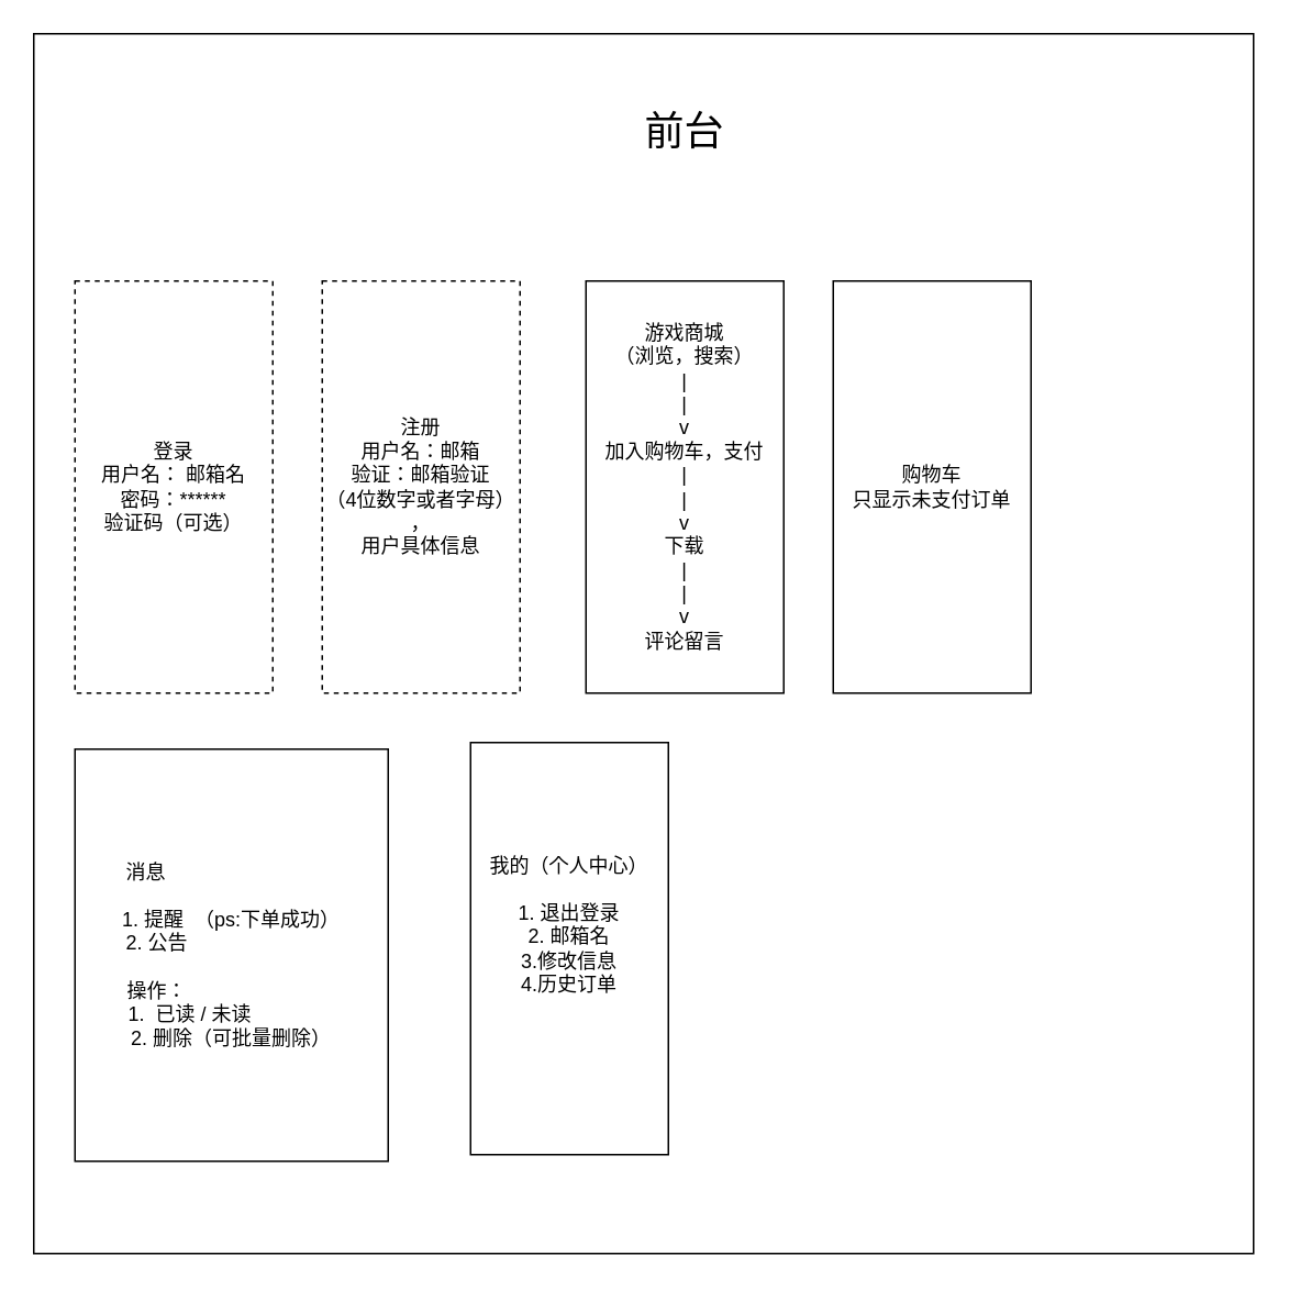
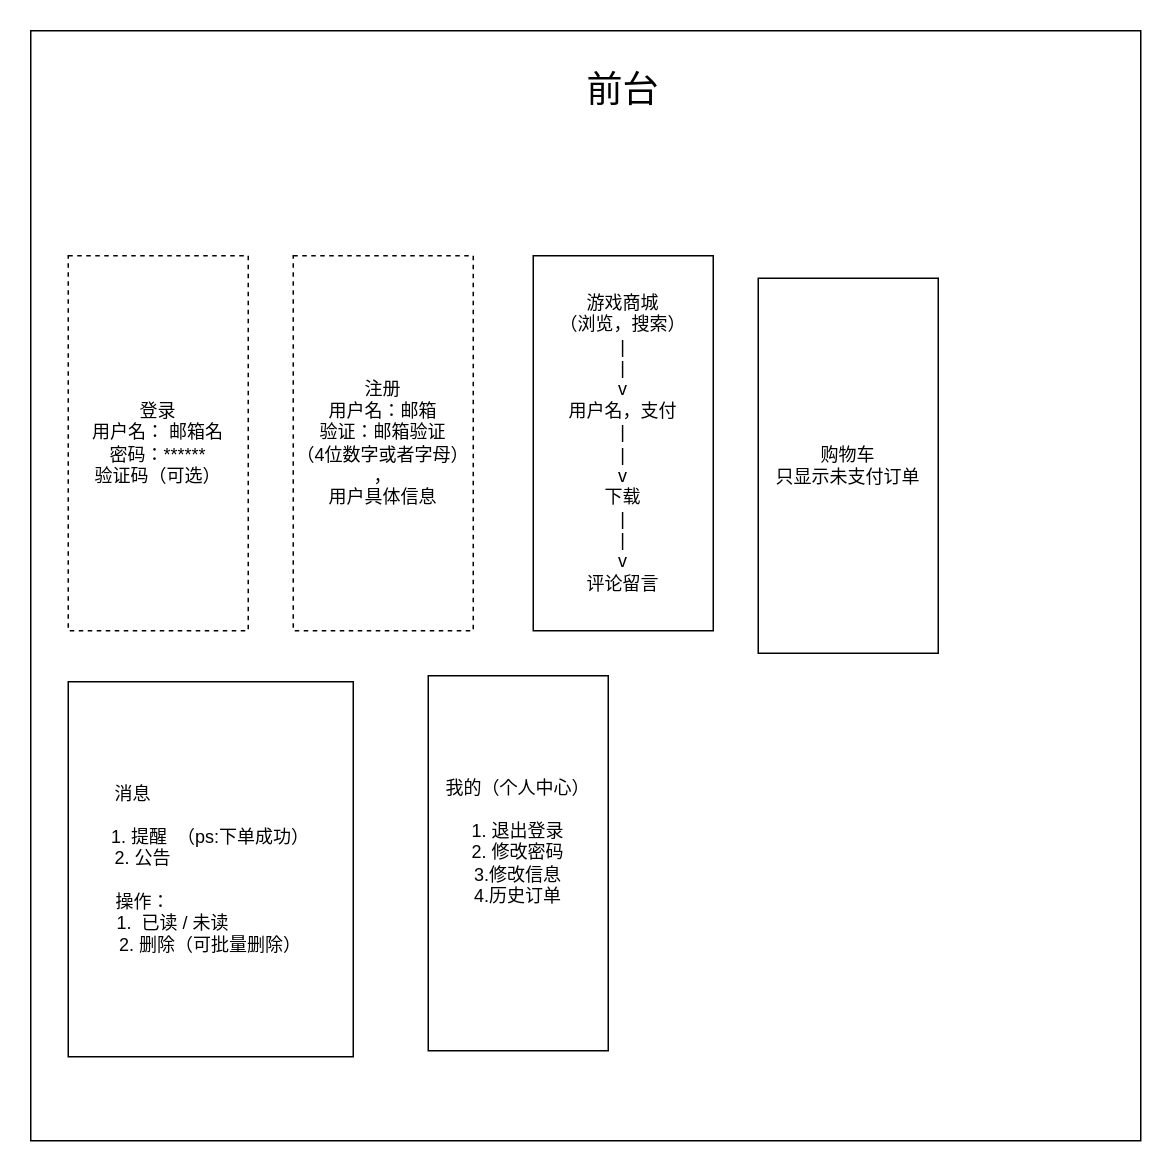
  <mxCell id="0" />
  <mxCell id="1" parent="0" />
  <mxCell id="2" value="" style="whiteSpace=wrap;html=1;aspect=fixed;" vertex="1" parent="1"><mxGeometry x="20" y="20" width="740" height="740" as="geometry" /></mxCell>
  <mxCell id="3" value="登录&lt;br&gt;用户名： 邮箱名&lt;br&gt;密码：******&lt;br&gt;验证码（可选）&lt;br&gt;" style="rounded=0;whiteSpace=wrap;html=1;dashed=1;" vertex="1" parent="1"><mxGeometry x="45" y="170" width="120" height="250" as="geometry" /></mxCell>
  <mxCell id="4" value="注册&lt;br&gt;用户名：邮箱&lt;br&gt;验证：邮箱验证&lt;br&gt;（4位数字或者字母）&lt;br&gt;，&lt;br&gt;用户具体信息&lt;br&gt;" style="rounded=0;whiteSpace=wrap;html=1;dashed=1;" vertex="1" parent="1"><mxGeometry x="195" y="170" width="120" height="250" as="geometry" /></mxCell>
- <mxCell id="5" value="游戏商城&lt;br&gt;（浏览，搜索）&lt;br&gt;|&lt;br&gt;|&lt;br&gt;v&lt;br&gt;加入购物车，支付&lt;br&gt;|&lt;br&gt;|&lt;br&gt;v&lt;br&gt;下载&lt;br&gt;|&lt;br&gt;|&lt;br&gt;v&lt;br&gt;评论留言&lt;br&gt;" style="rounded=0;whiteSpace=wrap;html=1;" vertex="1" parent="1"><mxGeometry x="355" y="170" width="120" height="250" as="geometry" /></mxCell>
+ <mxCell id="5" value="游戏商城&lt;br&gt;（浏览，搜索）&lt;br&gt;|&lt;br&gt;|&lt;br&gt;v&lt;br&gt;用户名，支付&lt;br&gt;|&lt;br&gt;|&lt;br&gt;v&lt;br&gt;下载&lt;br&gt;|&lt;br&gt;|&lt;br&gt;v&lt;br&gt;评论留言&lt;br&gt;" style="rounded=0;whiteSpace=wrap;html=1;" vertex="1" parent="1"><mxGeometry x="355" y="170" width="120" height="250" as="geometry" /></mxCell>
  <mxCell id="6" value="消息&amp;nbsp; &amp;nbsp; &amp;nbsp; &amp;nbsp; &amp;nbsp; &amp;nbsp; &amp;nbsp; &amp;nbsp; &amp;nbsp; &amp;nbsp; &amp;nbsp; &amp;nbsp; &amp;nbsp; &amp;nbsp; &amp;nbsp; &amp;nbsp;&lt;br&gt;&lt;br&gt;1. 提醒&amp;nbsp; （ps:下单成功）&lt;br&gt;2. 公告&amp;nbsp; &amp;nbsp; &amp;nbsp; &amp;nbsp; &amp;nbsp; &amp;nbsp; &amp;nbsp; &amp;nbsp; &amp;nbsp; &amp;nbsp; &amp;nbsp; &amp;nbsp; &amp;nbsp; &amp;nbsp;&lt;br&gt;&lt;br&gt;操作：&amp;nbsp; &amp;nbsp; &amp;nbsp; &amp;nbsp; &amp;nbsp; &amp;nbsp; &amp;nbsp; &amp;nbsp; &amp;nbsp; &amp;nbsp; &amp;nbsp; &amp;nbsp; &amp;nbsp; &amp;nbsp;&lt;br&gt;1.&amp;nbsp; 已读 / 未读&amp;nbsp; &amp;nbsp; &amp;nbsp; &amp;nbsp; &amp;nbsp; &amp;nbsp; &amp;nbsp; &amp;nbsp;&lt;br&gt;2. 删除（可批量删除）&lt;br&gt;" style="rounded=0;whiteSpace=wrap;html=1;" vertex="1" parent="1"><mxGeometry x="45" y="454" width="190" height="250" as="geometry" /></mxCell>
- <mxCell id="7" value="购物车&lt;br&gt;只显示未支付订单&lt;br&gt;" style="rounded=0;whiteSpace=wrap;html=1;" vertex="1" parent="1"><mxGeometry x="505" y="170" width="120" height="250" as="geometry" /></mxCell>
- <mxCell id="8" value="我的（个人中心）&lt;br&gt;&lt;br&gt;1. 退出登录&lt;br&gt;2. 邮箱名&lt;br&gt;3.修改信息&lt;br&gt;4.历史订单&lt;br&gt;&lt;br&gt;&lt;br&gt;" style="rounded=0;whiteSpace=wrap;html=1;" vertex="1" parent="1"><mxGeometry x="285" y="450" width="120" height="250" as="geometry" /></mxCell>
- <mxCell id="9" value="&lt;font style=&quot;font-size: 24px&quot;&gt;前台&lt;/font&gt;" style="text;html=1;strokeColor=none;fillColor=none;align=center;verticalAlign=middle;whiteSpace=wrap;rounded=0;" vertex="1" parent="1"><mxGeometry x="350" y="60" width="130" height="40" as="geometry" /></mxCell>
+ <mxCell id="7" value="购物车&lt;br&gt;只显示未支付订单&lt;br&gt;" style="rounded=0;whiteSpace=wrap;html=1;" vertex="1" parent="1"><mxGeometry x="505" y="185" width="120" height="250" as="geometry" /></mxCell>
+ <mxCell id="8" value="我的（个人中心）&lt;br&gt;&lt;br&gt;1. 退出登录&lt;br&gt;2. 修改密码&lt;br&gt;3.修改信息&lt;br&gt;4.历史订单&lt;br&gt;&lt;br&gt;&lt;br&gt;" style="rounded=0;whiteSpace=wrap;html=1;" vertex="1" parent="1"><mxGeometry x="285" y="450" width="120" height="250" as="geometry" /></mxCell>
+ <mxCell id="9" value="&lt;font style=&quot;font-size: 24px&quot;&gt;前台&lt;/font&gt;" style="text;html=1;strokeColor=none;fillColor=none;align=center;verticalAlign=middle;whiteSpace=wrap;rounded=0;" vertex="1" parent="1"><mxGeometry x="350" y="40" width="130" height="40" as="geometry" /></mxCell>
